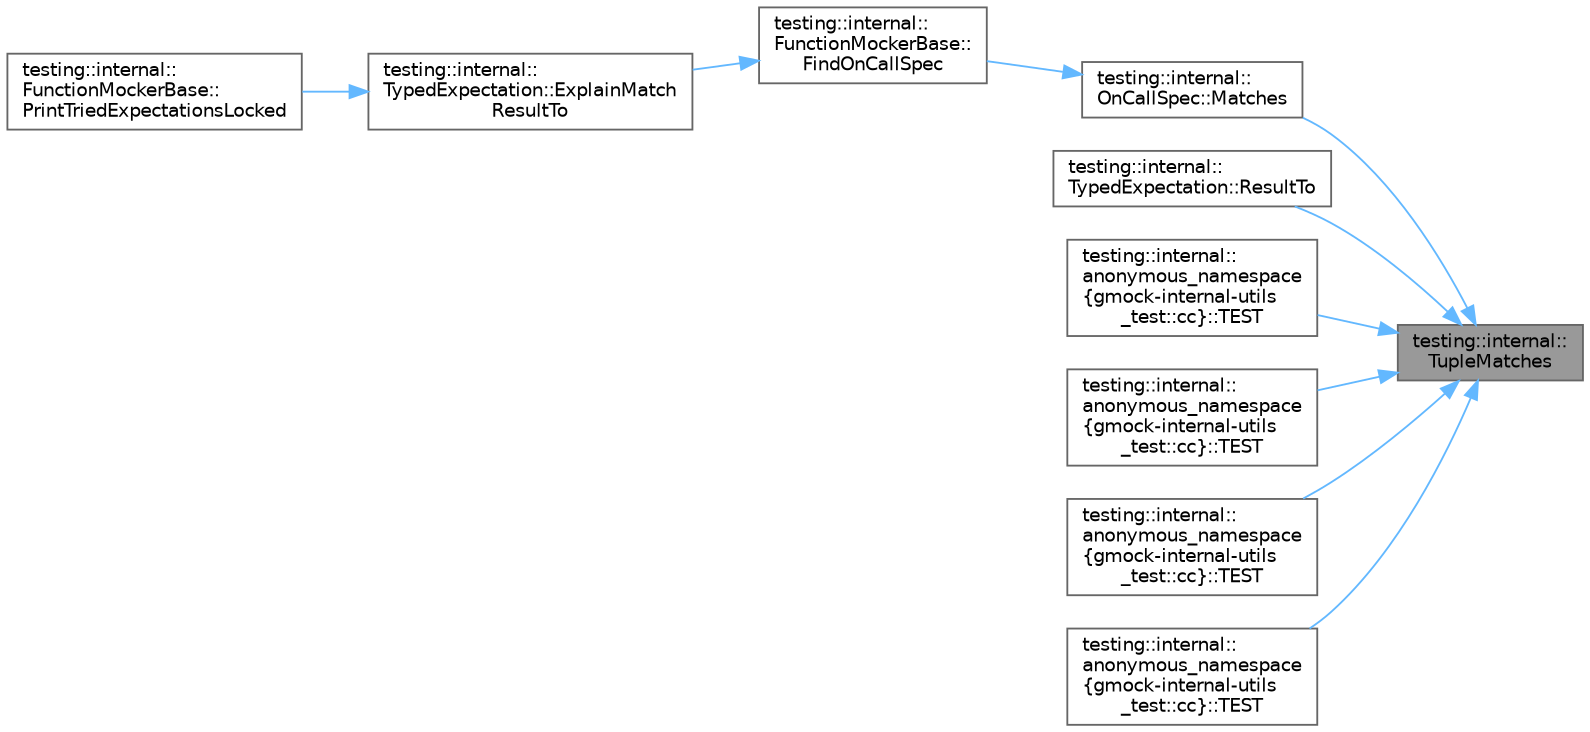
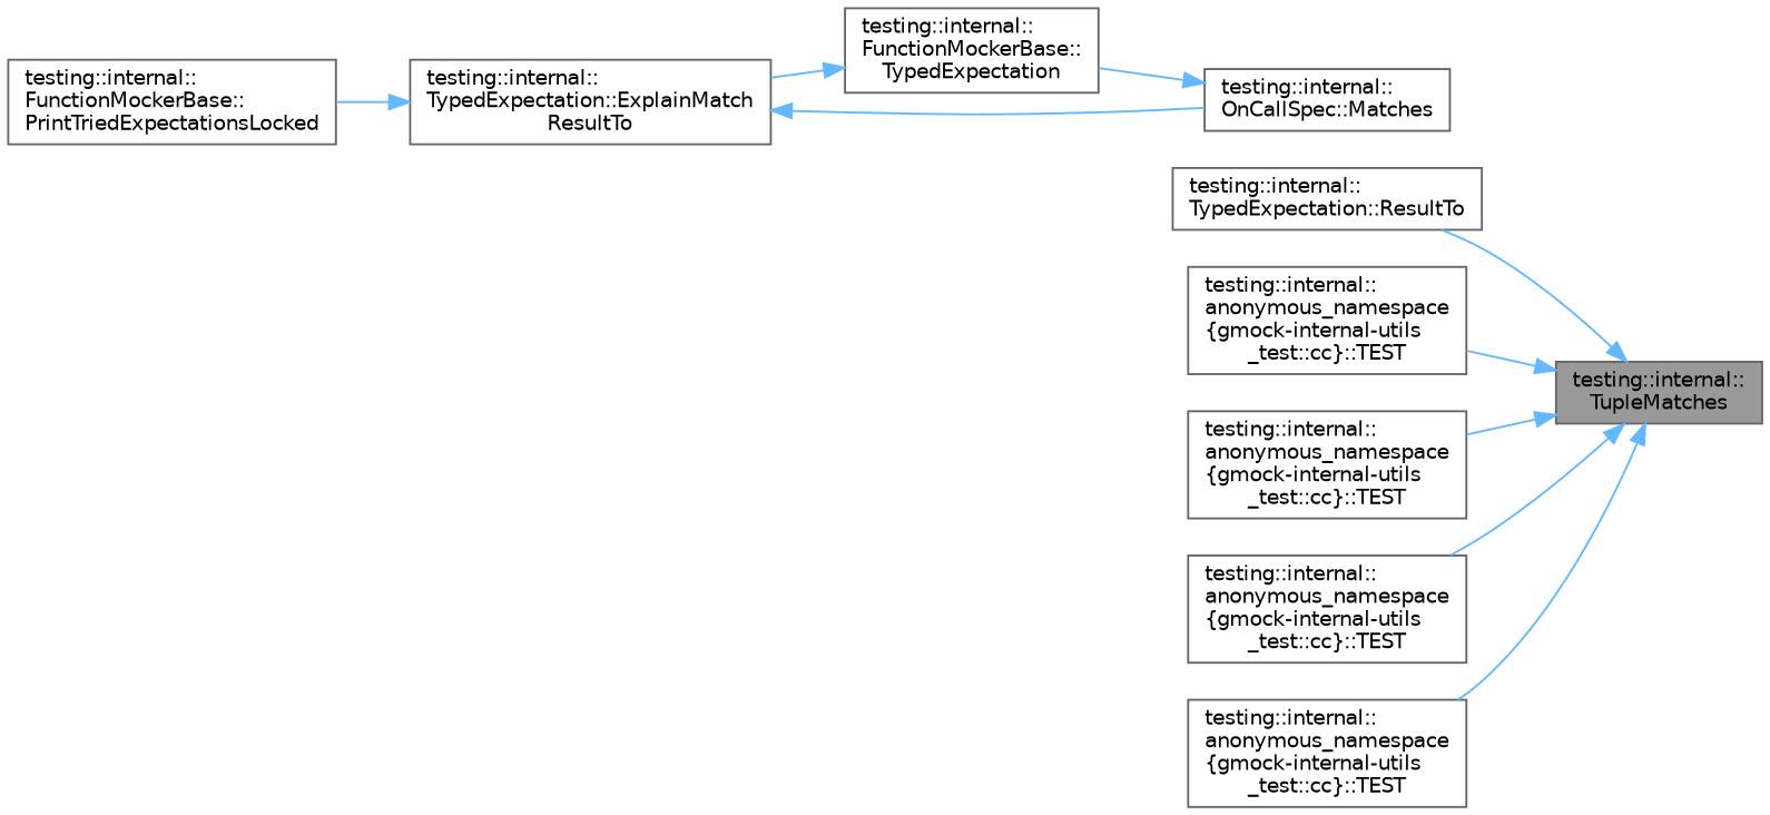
  digraph {
    fontname="DejaVu Sans"
    rankdir=RL
    node [color=grey40 fillcolor=white fontname="DejaVu Sans" fontsize=10 shape=box style=filled]
    edge [color=steelblue1 dir=back fontname="DejaVu Sans" fontsize=10 labelfontname=Helvetica labelfontsize=10 style=solid]
    n1 [color=gray40 fillcolor=grey60 fontcolor=black height=0.2 label="testing::internal::\lTupleMatches" width=0.4]
    n2 [height=0.2 label="testing::internal::\lOnCallSpec::Matches" width=0.4]
    n3 [height=0.2 label="testing::internal::\lTypedExpectation::ResultTo" width=0.4]
    n4 [height=0.2 label="testing::internal::\lanonymous_namespace\l\{gmock-internal-utils\l_test::cc\}::TEST" width=0.4]
    n5 [height=0.2 label="testing::internal::\lanonymous_namespace\l\{gmock-internal-utils\l_test::cc\}::TEST" width=0.4]
    n6 [height=0.2 label="testing::internal::\lanonymous_namespace\l\{gmock-internal-utils\l_test::cc\}::TEST" width=0.4]
    n7 [height=0.2 label="testing::internal::\lanonymous_namespace\l\{gmock-internal-utils\l_test::cc\}::TEST" width=0.4]
    n8 [height=0.2 label="testing::internal::\lTypedExpectation::ExplainMatch\lResultTo" width=0.4]
    n9 [height=0.2 label="testing::internal::\lFunctionMockerBase::\lPrintTriedExpectationsLocked" width=0.4]
-   n10 [height=0.2 label="testing::internal::\lFunctionMockerBase::\lFindOnCallSpec" width=0.4]
-   n1 -> n2
+   n10 [height=0.2 label="testing::internal::\lFunctionMockerBase::\lTypedExpectation" width=0.4]
+   n8 -> n2
    n1 -> n3
    n1 -> n4
    n1 -> n5
    n1 -> n6
    n1 -> n7
    n2 -> n10
    n8 -> n9
    n10 -> n8
  }
